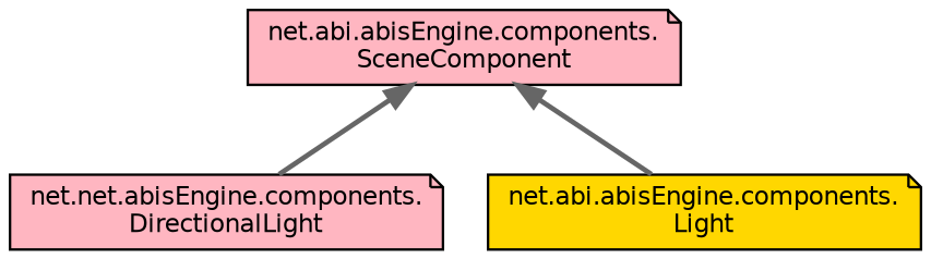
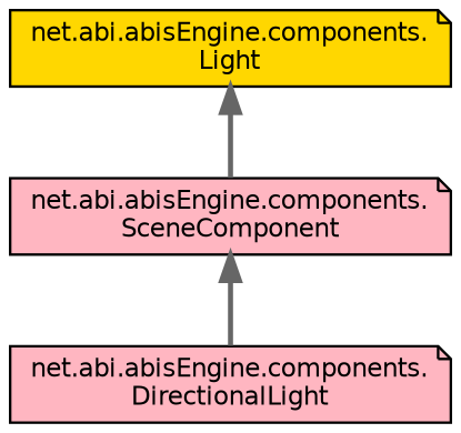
  digraph {
    node [color=black fillcolor=lightpink fontname=Helvetica fontsize=10 shape=note style=filled]
    edge [color=gray40 dir=back fontname=Helvetica fontsize=10 labelfontname=Helvetica labelfontsize=10 style=bold]
-   n1 [fontcolor=black height=0.2 label="net.net.abisEngine.components.\lDirectionalLight" width=0.4]
+   n1 [fontcolor=black height=0.2 label="net.abi.abisEngine.components.\lDirectionalLight" width=0.4]
    n2 [fillcolor=gold height=0.2 label="net.abi.abisEngine.components.\lLight" width=0.4]
    n3 [height=0.2 label="net.abi.abisEngine.components.\lSceneComponent" width=0.4]
    n3 -> n1
-   n3 -> n2
+   n2 -> n3
  }
